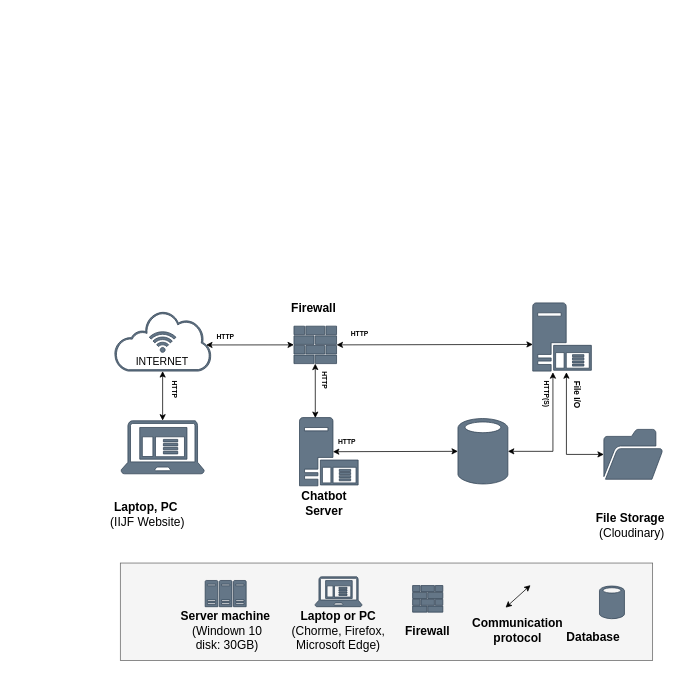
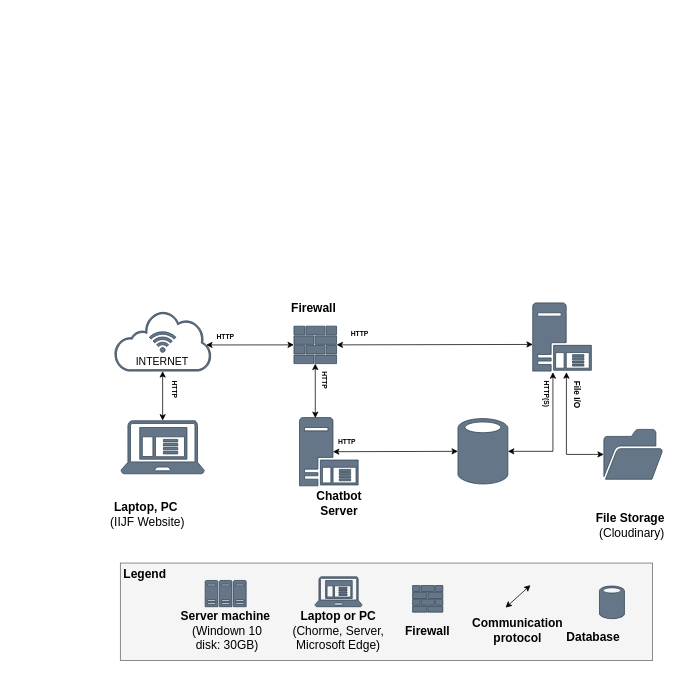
  <mxCell id="0" />
  <mxCell id="1" parent="0" />
  <mxCell id="2" value="" style="html=1;strokeColor=none;resizeWidth=1;resizeHeight=1;fillColor=none;part=1;connectable=0;allowArrows=0;deletable=0;whiteSpace=wrap;fontStyle=1;fontSize=13;" vertex="1" parent="1"><mxGeometry x="20" y="20" width="20" as="geometry" /></mxCell>
  <mxCell id="3" value="" style="sketch=0;aspect=fixed;pointerEvents=1;shadow=0;dashed=0;html=1;strokeColor=#314354;labelPosition=center;verticalLabelPosition=bottom;verticalAlign=top;align=center;fillColor=#647687;shape=mxgraph.mscae.enterprise.client_application;fontColor=#ffffff;fontStyle=0;fontSize=16;" vertex="1" parent="1"><mxGeometry x="160.95" y="560" width="110.94" height="71" as="geometry" /></mxCell>
  <mxCell id="4" value="" style="sketch=0;aspect=fixed;pointerEvents=1;shadow=0;dashed=0;html=1;strokeColor=#314354;labelPosition=center;verticalLabelPosition=bottom;verticalAlign=top;align=center;fillColor=#647687;shape=mxgraph.mscae.enterprise.internet_hollow;fontColor=#ffffff;fontStyle=0;fontSize=16;" vertex="1" parent="1"><mxGeometry x="151.91" y="414" width="129.03" height="80" as="geometry" /></mxCell>
  <mxCell id="5" value="" style="sketch=0;aspect=fixed;pointerEvents=1;shadow=0;dashed=0;html=1;strokeColor=#314354;labelPosition=center;verticalLabelPosition=bottom;verticalAlign=top;align=center;fillColor=#647687;shape=mxgraph.mscae.enterprise.wireless_connection;direction=north;fontColor=#ffffff;fontStyle=0;fontSize=16;" vertex="1" parent="1"><mxGeometry x="198.57" y="439" width="35.71" height="30" as="geometry" /></mxCell>
  <mxCell id="6" value="" style="sketch=0;aspect=fixed;pointerEvents=1;shadow=0;dashed=0;html=1;strokeColor=#314354;labelPosition=center;verticalLabelPosition=bottom;verticalAlign=top;align=center;fillColor=#647687;shape=mxgraph.mscae.enterprise.firewall;fontColor=#ffffff;fontStyle=0;fontSize=16;" vertex="1" parent="1"><mxGeometry x="391.59" y="434" width="56.82" height="50" as="geometry" /></mxCell>
  <mxCell id="7" value="" style="sketch=0;aspect=fixed;pointerEvents=1;shadow=0;dashed=0;html=1;strokeColor=#314354;labelPosition=center;verticalLabelPosition=bottom;verticalAlign=top;align=center;fillColor=#647687;shape=mxgraph.mscae.enterprise.database_generic;fontColor=#ffffff;fontStyle=0;fontSize=16;" vertex="1" parent="1"><mxGeometry x="610.33" y="556" width="66.6" height="90" as="geometry" /></mxCell>
  <mxCell id="8" value="" style="endArrow=classic;html=1;rounded=0;exitX=1;exitY=0.5;exitDx=0;exitDy=0;exitPerimeter=0;fontStyle=0;edgeStyle=elbowEdgeStyle;fontSize=16;startArrow=classic;entryX=0.348;entryY=1.017;entryDx=0;entryDy=0;entryPerimeter=0;" edge="1" parent="1" source="7" target="36"><mxGeometry width="50" height="50" relative="1" as="geometry"><mxPoint x="651.85" y="649" as="sourcePoint" /><mxPoint x="615.694" y="493.58" as="targetPoint" /><Array as="points"><mxPoint x="737" y="560" /></Array></mxGeometry></mxCell>
  <mxCell id="9" value="" style="endArrow=classic;html=1;rounded=0;exitX=0.949;exitY=0.564;exitDx=0;exitDy=0;exitPerimeter=0;entryX=0;entryY=0.5;entryDx=0;entryDy=0;entryPerimeter=0;fontStyle=0;fontSize=16;startArrow=classic;" edge="1" parent="1" source="4" target="6"><mxGeometry width="50" height="50" relative="1" as="geometry"><mxPoint x="447.85" y="516" as="sourcePoint" /><mxPoint x="497.85" y="466" as="targetPoint" /></mxGeometry></mxCell>
  <mxCell id="10" value="HTTP" style="text;html=1;strokeColor=none;fillColor=none;align=center;verticalAlign=middle;whiteSpace=wrap;rounded=0;fontStyle=1;fontSize=9;" vertex="1" parent="1"><mxGeometry x="280.94" y="439" width="39.11" height="18" as="geometry" /></mxCell>
  <mxCell id="11" value="" style="endArrow=classic;html=1;rounded=0;fontStyle=0;fontSize=16;startArrow=classic;entryX=0.5;entryY=0;entryDx=0;entryDy=0;entryPerimeter=0;exitX=0.5;exitY=1;exitDx=0;exitDy=0;exitPerimeter=0;" edge="1" parent="1" source="4" target="3"><mxGeometry width="50" height="50" relative="1" as="geometry"><mxPoint x="270" y="520" as="sourcePoint" /><mxPoint x="350" y="350" as="targetPoint" /></mxGeometry></mxCell>
  <mxCell id="12" value="&lt;b&gt;Laptop, PC&amp;nbsp;&lt;/b&gt;&lt;br&gt;(IIJF Website)" style="text;html=1;strokeColor=none;fillColor=none;align=center;verticalAlign=middle;whiteSpace=wrap;rounded=0;fontStyle=0;fontSize=16;" vertex="1" parent="1"><mxGeometry x="135.14" y="670" width="122.55" height="30" as="geometry" /></mxCell>
  <mxCell id="13" value="" style="endArrow=classic;html=1;rounded=0;exitX=1;exitY=0.5;exitDx=0;exitDy=0;exitPerimeter=0;entryX=0.003;entryY=0.609;entryDx=0;entryDy=0;entryPerimeter=0;fontStyle=0;fontSize=16;startArrow=classic;" edge="1" parent="1" source="6" target="36"><mxGeometry width="50" height="50" relative="1" as="geometry"><mxPoint x="607.4" y="490.81" as="sourcePoint" /><mxPoint x="568.77" y="459" as="targetPoint" /></mxGeometry></mxCell>
  <mxCell id="14" value="HTTP(S)" style="text;html=1;strokeColor=none;fillColor=none;align=center;verticalAlign=middle;whiteSpace=wrap;rounded=0;fontStyle=1;fontSize=9;rotation=90;" vertex="1" parent="1"><mxGeometry x="698.35" y="510" width="60" height="30" as="geometry" /></mxCell>
  <mxCell id="15" value="&lt;span style=&quot;font-size: 16px;&quot;&gt;Firewall&lt;/span&gt;" style="text;html=1;strokeColor=none;fillColor=none;align=center;verticalAlign=middle;whiteSpace=wrap;rounded=0;fontStyle=1;fontSize=16;" vertex="1" parent="1"><mxGeometry x="388.41" y="394" width="60" height="30" as="geometry" /></mxCell>
  <mxCell id="16" value="INTERNET" style="text;html=1;strokeColor=none;fillColor=none;align=center;verticalAlign=middle;whiteSpace=wrap;rounded=0;fontStyle=0;fontSize=14;" vertex="1" parent="1"><mxGeometry x="186.43" y="466" width="60" height="30" as="geometry" /></mxCell>
  <mxCell id="17" value="" style="rounded=0;whiteSpace=wrap;html=1;fontSize=16;fontStyle=0;fillColor=#f5f5f5;fontColor=#333333;strokeColor=#666666;" vertex="1" parent="1"><mxGeometry x="160" y="750" width="710" height="130" as="geometry" /></mxCell>
+ <mxCell id="18" value="&lt;span style=&quot;font-size: 16px;&quot;&gt;&lt;b&gt;Legend&lt;/b&gt;&lt;/span&gt;" style="text;html=1;strokeColor=none;fillColor=none;align=center;verticalAlign=middle;whiteSpace=wrap;rounded=0;fontSize=16;fontStyle=0" vertex="1" parent="1"><mxGeometry x="163" y="750" width="60" height="30" as="geometry" /></mxCell>
  <mxCell id="19" value="File I/O" style="text;html=1;strokeColor=none;fillColor=none;align=center;verticalAlign=middle;whiteSpace=wrap;rounded=0;fontStyle=1;rotation=90;fontSize=11;" vertex="1" parent="1"><mxGeometry x="731.65" y="515" width="74.62" height="20" as="geometry" /></mxCell>
  <mxCell id="20" value="&lt;b&gt;File Storage&lt;/b&gt;&amp;nbsp;&lt;br style=&quot;border-color: var(--border-color);&quot;&gt;(Cloudinary)" style="text;html=1;strokeColor=none;fillColor=none;align=center;verticalAlign=middle;whiteSpace=wrap;rounded=0;fontStyle=0;fontSize=16;" vertex="1" parent="1"><mxGeometry x="785" y="689.5" width="115.03" height="21" as="geometry" /></mxCell>
  <mxCell id="21" value="" style="sketch=0;aspect=fixed;pointerEvents=1;shadow=0;dashed=0;html=1;strokeColor=#314354;labelPosition=center;verticalLabelPosition=bottom;verticalAlign=top;align=center;fillColor=#647687;shape=mxgraph.mscae.enterprise.server_farm;fontColor=#ffffff;fontStyle=0;fontSize=16;" vertex="1" parent="1"><mxGeometry x="273.15" y="773.25" width="54.69" height="35" as="geometry" /></mxCell>
  <mxCell id="22" value="&lt;span style=&quot;font-size: 16px;&quot;&gt;&lt;b&gt;Server machine&lt;/b&gt;&lt;br&gt;&lt;/span&gt;&amp;nbsp;(Windown 10&lt;div&gt;&amp;nbsp;disk: 30GB)&lt;span style=&quot;font-size: 16px;&quot;&gt;&lt;br&gt;&lt;/span&gt;&lt;/div&gt;" style="text;html=1;strokeColor=none;fillColor=none;align=center;verticalAlign=middle;whiteSpace=wrap;rounded=0;fontSize=16;fontStyle=0" vertex="1" parent="1"><mxGeometry x="223" y="825" width="155" height="30" as="geometry" /></mxCell>
  <mxCell id="23" value="" style="sketch=0;aspect=fixed;pointerEvents=1;shadow=0;dashed=0;html=1;strokeColor=#314354;labelPosition=center;verticalLabelPosition=bottom;verticalAlign=top;align=center;fillColor=#647687;shape=mxgraph.mscae.enterprise.client_application;fontColor=#ffffff;fontStyle=0;fontSize=16;" vertex="1" parent="1"><mxGeometry x="419.75" y="768.25" width="62.5" height="40" as="geometry" /></mxCell>
  <mxCell id="24" value="" style="endArrow=classic;html=1;rounded=0;fontSize=16;startArrow=classic;fontStyle=0" edge="1" parent="1"><mxGeometry width="50" height="50" relative="1" as="geometry"><mxPoint x="673.83" y="809.5" as="sourcePoint" /><mxPoint x="707.09" y="779.5" as="targetPoint" /></mxGeometry></mxCell>
- <mxCell id="25" value="&lt;span&gt;&lt;span style=&quot;font-size: 16px;&quot;&gt;&lt;b&gt;Laptop or PC&lt;/b&gt;&lt;br&gt;&lt;/span&gt;(Chorme, Firefox, Microsoft Edge)&lt;/span&gt;&lt;span style=&quot;font-size: 16px;&quot;&gt;&lt;br&gt;&lt;/span&gt;" style="text;html=1;strokeColor=none;fillColor=none;align=center;verticalAlign=middle;whiteSpace=wrap;rounded=0;fontSize=16;fontStyle=0" vertex="1" parent="1"><mxGeometry x="370" y="825" width="162" height="30" as="geometry" /></mxCell>
+ <mxCell id="25" value="&lt;span&gt;&lt;span style=&quot;font-size: 16px;&quot;&gt;&lt;b&gt;Laptop or PC&lt;/b&gt;&lt;br&gt;&lt;/span&gt;(Chorme, Server, Microsoft Edge)&lt;/span&gt;&lt;span style=&quot;font-size: 16px;&quot;&gt;&lt;br&gt;&lt;/span&gt;" style="text;html=1;strokeColor=none;fillColor=none;align=center;verticalAlign=middle;whiteSpace=wrap;rounded=0;fontSize=16;fontStyle=0" vertex="1" parent="1"><mxGeometry x="370" y="825" width="162" height="30" as="geometry" /></mxCell>
  <mxCell id="26" value="&lt;span style=&quot;font-size: 16px;&quot;&gt;&lt;b&gt;Communication&lt;br style=&quot;font-size: 16px;&quot;&gt;protocol&lt;/b&gt;&lt;br style=&quot;font-size: 16px;&quot;&gt;&lt;/span&gt;" style="text;html=1;strokeColor=none;fillColor=none;align=center;verticalAlign=middle;whiteSpace=wrap;rounded=0;fontSize=16;fontStyle=0" vertex="1" parent="1"><mxGeometry x="649.26" y="825" width="82.39" height="30" as="geometry" /></mxCell>
  <mxCell id="27" value="" style="sketch=0;aspect=fixed;pointerEvents=1;shadow=0;dashed=0;html=1;strokeColor=#314354;labelPosition=center;verticalLabelPosition=bottom;verticalAlign=top;align=center;fillColor=#647687;shape=mxgraph.mscae.enterprise.database_generic;fontColor=#ffffff;fontStyle=0;fontSize=16;" vertex="1" parent="1"><mxGeometry x="799.09" y="780" width="33.3" height="45" as="geometry" /></mxCell>
  <mxCell id="28" value="&lt;span style=&quot;font-size: 16px;&quot;&gt;&lt;b&gt;Database&lt;/b&gt;&lt;br style=&quot;font-size: 16px;&quot;&gt;&lt;/span&gt;" style="text;html=1;strokeColor=none;fillColor=none;align=center;verticalAlign=middle;whiteSpace=wrap;rounded=0;fontSize=16;fontStyle=0" vertex="1" parent="1"><mxGeometry x="749.55" y="834.25" width="82.39" height="30" as="geometry" /></mxCell>
  <mxCell id="29" value="" style="sketch=0;aspect=fixed;pointerEvents=1;shadow=0;dashed=0;html=1;strokeColor=#314354;labelPosition=center;verticalLabelPosition=bottom;verticalAlign=top;align=center;fillColor=#647687;shape=mxgraph.mscae.enterprise.firewall;fontColor=#ffffff;fontStyle=0;fontSize=16;" vertex="1" parent="1"><mxGeometry x="549.83" y="780" width="40.34" height="35.5" as="geometry" /></mxCell>
  <mxCell id="30" value="&lt;span style=&quot;font-size: 16px;&quot;&gt;&lt;b&gt;Firewall&lt;/b&gt;&lt;/span&gt;" style="text;html=1;strokeColor=none;fillColor=none;align=center;verticalAlign=middle;whiteSpace=wrap;rounded=0;fontStyle=0;fontSize=16;" vertex="1" parent="1"><mxGeometry x="540" y="825" width="60" height="30" as="geometry" /></mxCell>
  <mxCell id="31" value="" style="endArrow=classic;html=1;rounded=0;fontStyle=0;edgeStyle=orthogonalEdgeStyle;fontSize=16;startArrow=classic;entryX=0.575;entryY=1.017;entryDx=0;entryDy=0;entryPerimeter=0;" edge="1" parent="1" target="36" source="35"><mxGeometry width="50" height="50" relative="1" as="geometry"><mxPoint x="689.061" y="605" as="sourcePoint" /><mxPoint x="631.226" y="492.25" as="targetPoint" /></mxGeometry></mxCell>
  <mxCell id="32" style="edgeStyle=elbowEdgeStyle;rounded=0;orthogonalLoop=1;jettySize=auto;html=1;entryX=0.5;entryY=1;entryDx=0;entryDy=0;entryPerimeter=0;" edge="1" parent="1" source="3" target="3"><mxGeometry relative="1" as="geometry" /></mxCell>
  <mxCell id="33" value="HTTP" style="text;html=1;strokeColor=none;fillColor=none;align=center;verticalAlign=middle;whiteSpace=wrap;rounded=0;fontStyle=1;fontSize=9;rotation=90;" vertex="1" parent="1"><mxGeometry x="212.21" y="510" width="39.11" height="18" as="geometry" /></mxCell>
  <mxCell id="34" value="HTTP" style="text;html=1;strokeColor=none;fillColor=none;align=center;verticalAlign=middle;whiteSpace=wrap;rounded=0;fontStyle=1;fontSize=9;" vertex="1" parent="1"><mxGeometry x="460" y="436" width="39.11" height="18" as="geometry" /></mxCell>
  <mxCell id="35" value="" style="sketch=0;pointerEvents=1;shadow=0;dashed=0;html=1;strokeColor=#314354;fillColor=#647687;labelPosition=center;verticalLabelPosition=bottom;verticalAlign=top;outlineConnect=0;align=center;shape=mxgraph.office.concepts.folder_open;fontColor=#ffffff;" vertex="1" parent="1"><mxGeometry x="804.97" y="571.75" width="78.65" height="66.5" as="geometry" /></mxCell>
  <mxCell id="36" value="" style="sketch=0;aspect=fixed;pointerEvents=1;shadow=0;dashed=0;html=1;strokeColor=#314354;labelPosition=center;verticalLabelPosition=bottom;verticalAlign=top;align=center;fillColor=#647687;shape=mxgraph.mscae.enterprise.application_server;fontColor=#ffffff;" vertex="1" parent="1"><mxGeometry x="710" y="403" width="78.26" height="91" as="geometry" /></mxCell>
  <mxCell id="37" value="" style="sketch=0;aspect=fixed;pointerEvents=1;shadow=0;dashed=0;html=1;strokeColor=#314354;labelPosition=center;verticalLabelPosition=bottom;verticalAlign=top;align=center;fillColor=#647687;shape=mxgraph.mscae.enterprise.application_server;fontColor=#ffffff;" vertex="1" parent="1"><mxGeometry x="398.93" y="556" width="78.26" height="91" as="geometry" /></mxCell>
  <mxCell id="38" value="" style="endArrow=classic;html=1;rounded=0;exitX=0.27;exitY=0.006;exitDx=0;exitDy=0;exitPerimeter=0;entryX=0.5;entryY=1;entryDx=0;entryDy=0;entryPerimeter=0;fontStyle=0;fontSize=16;startArrow=classic;" edge="1" parent="1" source="37" target="6"><mxGeometry width="50" height="50" relative="1" as="geometry"><mxPoint x="284" y="469" as="sourcePoint" /><mxPoint x="402" y="469" as="targetPoint" /></mxGeometry></mxCell>
- <mxCell id="39" value="&lt;b&gt;Chatbot Server&lt;/b&gt;" style="text;html=1;strokeColor=none;fillColor=none;align=center;verticalAlign=middle;whiteSpace=wrap;rounded=0;fontStyle=0;fontSize=16;" vertex="1" parent="1"><mxGeometry x="387.19" y="660" width="90" height="20" as="geometry" /></mxCell>
+ <mxCell id="39" value="&lt;b&gt;Chatbot Server&lt;/b&gt;" style="text;html=1;strokeColor=none;fillColor=none;align=center;verticalAlign=middle;whiteSpace=wrap;rounded=0;fontStyle=0;fontSize=16;" vertex="1" parent="1"><mxGeometry x="407.19" y="660" width="90" height="20" as="geometry" /></mxCell>
  <mxCell id="40" value="" style="endArrow=classic;html=1;rounded=0;exitX=0.57;exitY=0.5;exitDx=0;exitDy=0;exitPerimeter=0;entryX=0;entryY=0.5;entryDx=0;entryDy=0;entryPerimeter=0;fontStyle=0;fontSize=16;startArrow=classic;" edge="1" parent="1" source="37" target="7"><mxGeometry width="50" height="50" relative="1" as="geometry"><mxPoint x="430" y="570" as="sourcePoint" /><mxPoint x="430" y="494" as="targetPoint" /></mxGeometry></mxCell>
  <mxCell id="41" value="HTTP" style="text;html=1;strokeColor=none;fillColor=none;align=center;verticalAlign=middle;whiteSpace=wrap;rounded=0;fontStyle=1;fontSize=9;" vertex="1" parent="1"><mxGeometry x="443.14" y="580" width="39.11" height="18" as="geometry" /></mxCell>
  <mxCell id="42" value="HTTP" style="text;html=1;strokeColor=none;fillColor=none;align=center;verticalAlign=middle;whiteSpace=wrap;rounded=0;fontStyle=1;fontSize=9;rotation=90;" vertex="1" parent="1"><mxGeometry x="412.64" y="497" width="39.11" height="18" as="geometry" /></mxCell>
